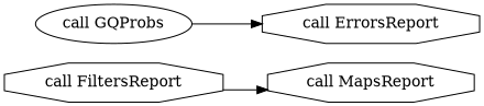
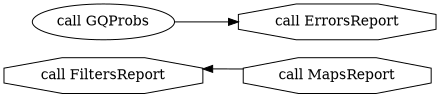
  digraph {
    compound=true
    rankdir=LR
    node [shape=octagon]
    n1 [label="call FiltersReport"]
    n2 [label="call MapsReport"]
    n3 [label="call GQProbs" shape=ellipse]
    n4 [label="call ErrorsReport"]
-   n1 -> n2
+   n2 -> n1
    n3 -> n4
  }
